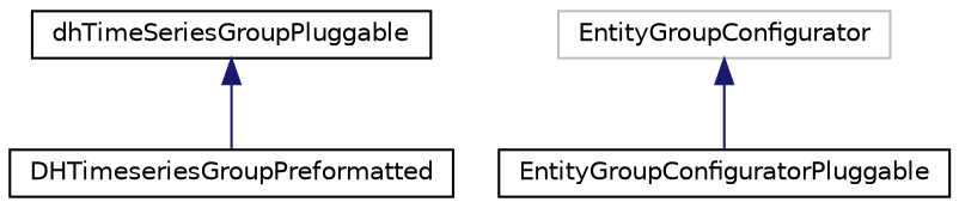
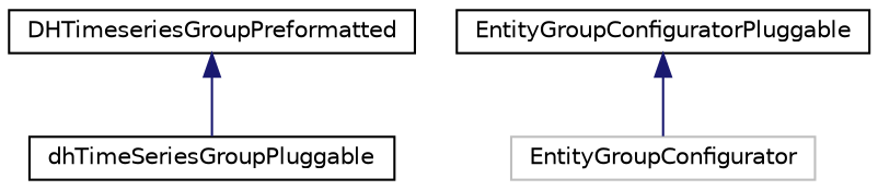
  digraph {
    node [color=black fillcolor=white fontname=Helvetica fontsize=10 shape=record style=filled]
    edge [color=midnightblue dir=back fontname=Helvetica fontsize=10 labelfontname=Helvetica labelfontsize=10 style=solid]
    n1 [height=0.2 label=DHTimeseriesGroupPreformatted width=0.4]
    n2 [height=0.2 label=dhTimeSeriesGroupPluggable width=0.4]
    n3 [height=0.2 label=EntityGroupConfiguratorPluggable width=0.4]
    n4 [color=grey75 height=0.2 label=EntityGroupConfigurator width=0.4]
-   n2 -> n1
-   n4 -> n3
+   n1 -> n2
+   n3 -> n4
  }
